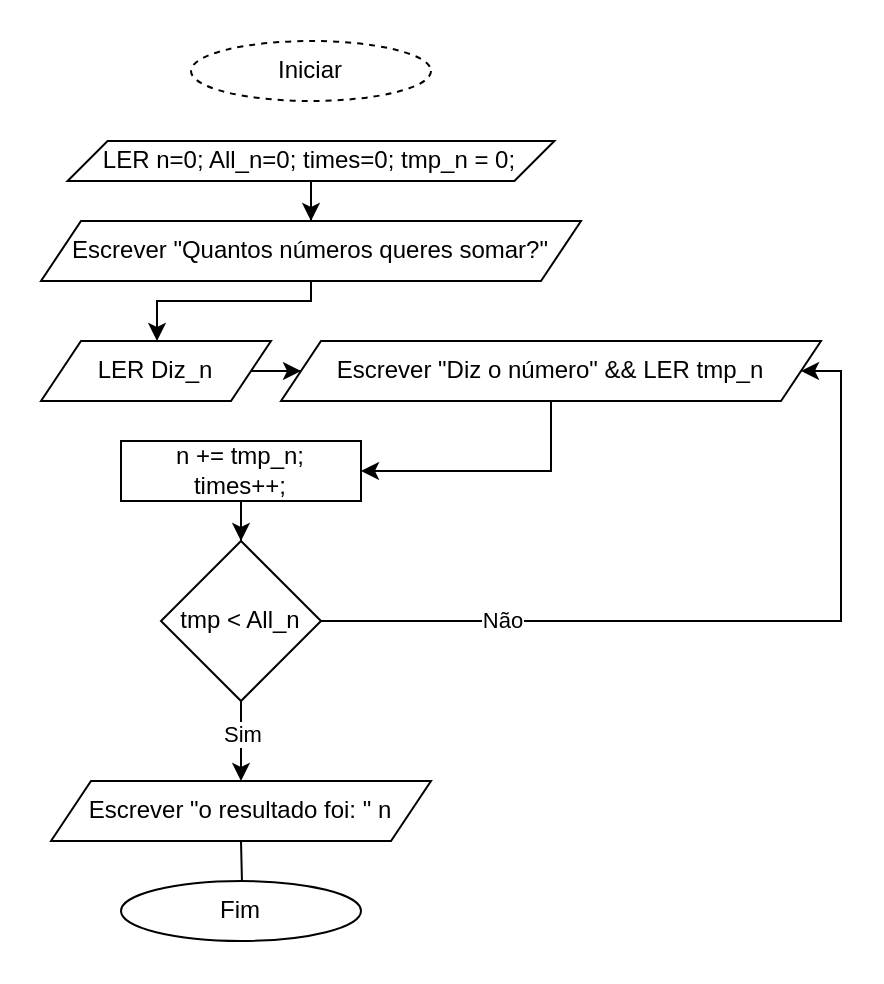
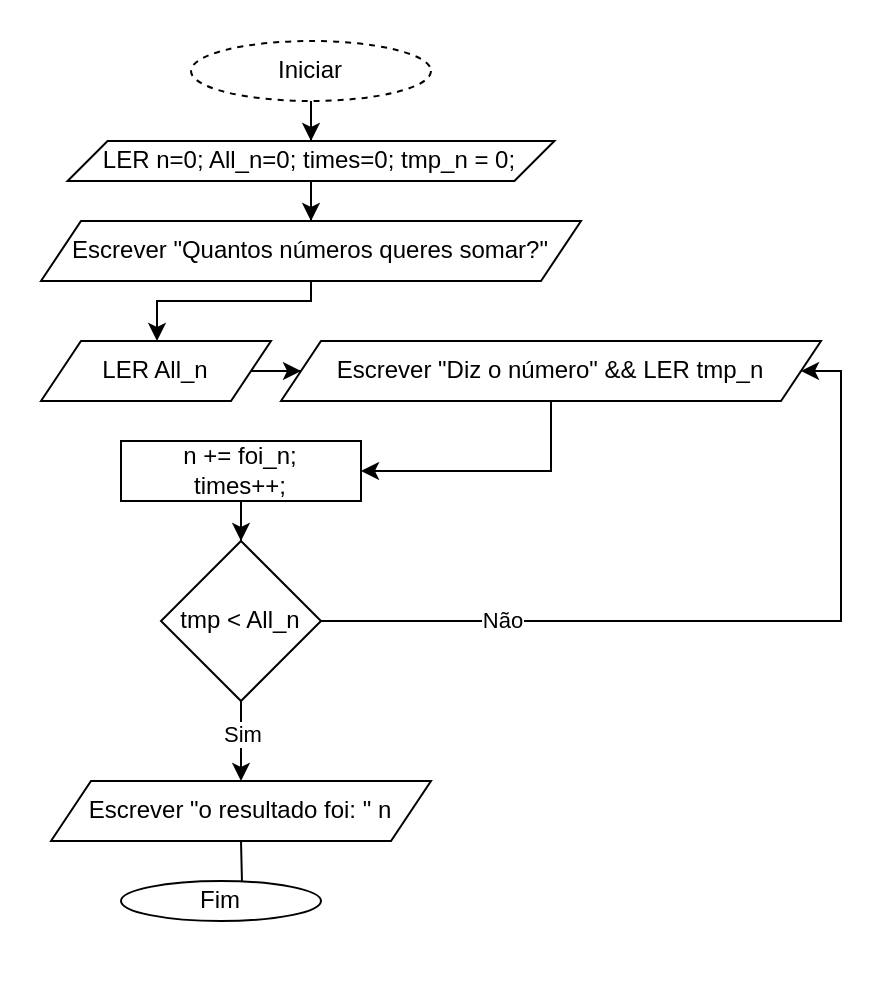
  <mxCell id="0" />
  <mxCell id="1" parent="0" />
+ <mxCell id="2" value="" style="edgeStyle=orthogonalEdgeStyle;rounded=0;orthogonalLoop=1;jettySize=auto;html=1;" edge="1" parent="1" source="3" target="7"><mxGeometry relative="1" as="geometry" /></mxCell>
  <mxCell id="3" value="Iniciar" style="ellipse;whiteSpace=wrap;html=1;dashed=1;" vertex="1" parent="1"><mxGeometry x="95" y="20" width="120" height="30" as="geometry" /></mxCell>
  <mxCell id="4" value="" style="edgeStyle=orthogonalEdgeStyle;rounded=0;orthogonalLoop=1;jettySize=auto;html=1;" edge="1" parent="1" source="5" target="9"><mxGeometry relative="1" as="geometry"><Array as="points"><mxPoint x="155" y="150" /><mxPoint x="78" y="150" /></Array></mxGeometry></mxCell>
  <mxCell id="5" value="Escrever &quot;Quantos números queres somar?&quot;" style="shape=parallelogram;perimeter=parallelogramPerimeter;whiteSpace=wrap;html=1;fixedSize=1;" vertex="1" parent="1"><mxGeometry x="20" y="110" width="270" height="30" as="geometry" /></mxCell>
  <mxCell id="6" value="" style="edgeStyle=orthogonalEdgeStyle;rounded=0;orthogonalLoop=1;jettySize=auto;html=1;" edge="1" parent="1" source="7" target="5"><mxGeometry relative="1" as="geometry" /></mxCell>
  <mxCell id="7" value="LER n=0; All_n=0; times=0; tmp_n = 0;" style="shape=parallelogram;perimeter=parallelogramPerimeter;whiteSpace=wrap;html=1;fixedSize=1;" vertex="1" parent="1"><mxGeometry x="33.28" y="70" width="243.43" height="20" as="geometry" /></mxCell>
  <mxCell id="8" value="" style="edgeStyle=orthogonalEdgeStyle;rounded=0;orthogonalLoop=1;jettySize=auto;html=1;" edge="1" parent="1" source="9" target="11"><mxGeometry relative="1" as="geometry" /></mxCell>
- <mxCell id="9" value="LER Diz_n" style="shape=parallelogram;perimeter=parallelogramPerimeter;whiteSpace=wrap;html=1;fixedSize=1;" vertex="1" parent="1"><mxGeometry x="20" y="170" width="115" height="30" as="geometry" /></mxCell>
+ <mxCell id="9" value="LER All_n" style="shape=parallelogram;perimeter=parallelogramPerimeter;whiteSpace=wrap;html=1;fixedSize=1;" vertex="1" parent="1"><mxGeometry x="20" y="170" width="115" height="30" as="geometry" /></mxCell>
  <mxCell id="10" style="edgeStyle=orthogonalEdgeStyle;rounded=0;orthogonalLoop=1;jettySize=auto;html=1;entryX=1;entryY=0.5;entryDx=0;entryDy=0;" edge="1" parent="1" source="11" target="18"><mxGeometry relative="1" as="geometry" /></mxCell>
  <mxCell id="11" value="Escrever &quot;Diz o número&quot; &amp;amp;&amp;amp; LER tmp_n" style="shape=parallelogram;perimeter=parallelogramPerimeter;whiteSpace=wrap;html=1;fixedSize=1;" vertex="1" parent="1"><mxGeometry x="140" y="170" width="270" height="30" as="geometry" /></mxCell>
  <mxCell id="12" style="edgeStyle=orthogonalEdgeStyle;rounded=0;orthogonalLoop=1;jettySize=auto;html=1;entryX=1;entryY=0.5;entryDx=0;entryDy=0;" edge="1" parent="1" source="16" target="11"><mxGeometry relative="1" as="geometry"><mxPoint x="330" y="180" as="targetPoint" /><Array as="points"><mxPoint x="420" y="310" /><mxPoint x="420" y="185" /></Array></mxGeometry></mxCell>
  <mxCell id="13" value="Não" style="edgeLabel;html=1;align=center;verticalAlign=middle;resizable=0;points=[];" vertex="1" connectable="0" parent="12"><mxGeometry x="-0.556" y="1" relative="1" as="geometry"><mxPoint as="offset" /></mxGeometry></mxCell>
  <mxCell id="14" style="edgeStyle=orthogonalEdgeStyle;rounded=0;orthogonalLoop=1;jettySize=auto;html=1;entryX=0.5;entryY=0;entryDx=0;entryDy=0;" edge="1" parent="1" source="16"><mxGeometry relative="1" as="geometry"><mxPoint x="120" y="390" as="targetPoint" /></mxGeometry></mxCell>
  <mxCell id="15" value="Sim" style="edgeLabel;html=1;align=center;verticalAlign=middle;resizable=0;points=[];" vertex="1" connectable="0" parent="14"><mxGeometry x="-0.217" relative="1" as="geometry"><mxPoint as="offset" /></mxGeometry></mxCell>
  <mxCell id="16" value="tmp &amp;lt; All_n" style="rhombus;whiteSpace=wrap;html=1;" vertex="1" parent="1"><mxGeometry x="80" y="270" width="80" height="80" as="geometry" /></mxCell>
  <mxCell id="17" value="" style="edgeStyle=orthogonalEdgeStyle;rounded=0;orthogonalLoop=1;jettySize=auto;html=1;" edge="1" parent="1" source="18" target="16"><mxGeometry relative="1" as="geometry" /></mxCell>
- <mxCell id="18" value="n += tmp_n;&lt;div&gt;times++;&lt;/div&gt;" style="rounded=0;whiteSpace=wrap;html=1;" vertex="1" parent="1"><mxGeometry x="60" y="220" width="120" height="30" as="geometry" /></mxCell>
+ <mxCell id="18" value="n += foi_n;&lt;div&gt;times++;&lt;/div&gt;" style="rounded=0;whiteSpace=wrap;html=1;" vertex="1" parent="1"><mxGeometry x="60" y="220" width="120" height="30" as="geometry" /></mxCell>
  <mxCell id="19" value="" style="edgeStyle=orthogonalEdgeStyle;rounded=0;orthogonalLoop=1;jettySize=auto;html=1;" edge="1" parent="1" target="21"><mxGeometry relative="1" as="geometry"><mxPoint x="120" y="420" as="sourcePoint" /></mxGeometry></mxCell>
  <mxCell id="20" value="Escrever &quot;o resultado foi: &quot; n" style="shape=parallelogram;perimeter=parallelogramPerimeter;whiteSpace=wrap;html=1;fixedSize=1;" vertex="1" parent="1"><mxGeometry x="25" y="390" width="190" height="30" as="geometry" /></mxCell>
- <mxCell id="21" value="Fim" style="ellipse;whiteSpace=wrap;html=1;" vertex="1" parent="1"><mxGeometry x="60" y="440" width="120" height="30" as="geometry" /></mxCell>
+ <mxCell id="21" value="Fim" style="ellipse;whiteSpace=wrap;html=1;" vertex="1" parent="1"><mxGeometry x="60" y="440" width="100" height="20" as="geometry" /></mxCell>
